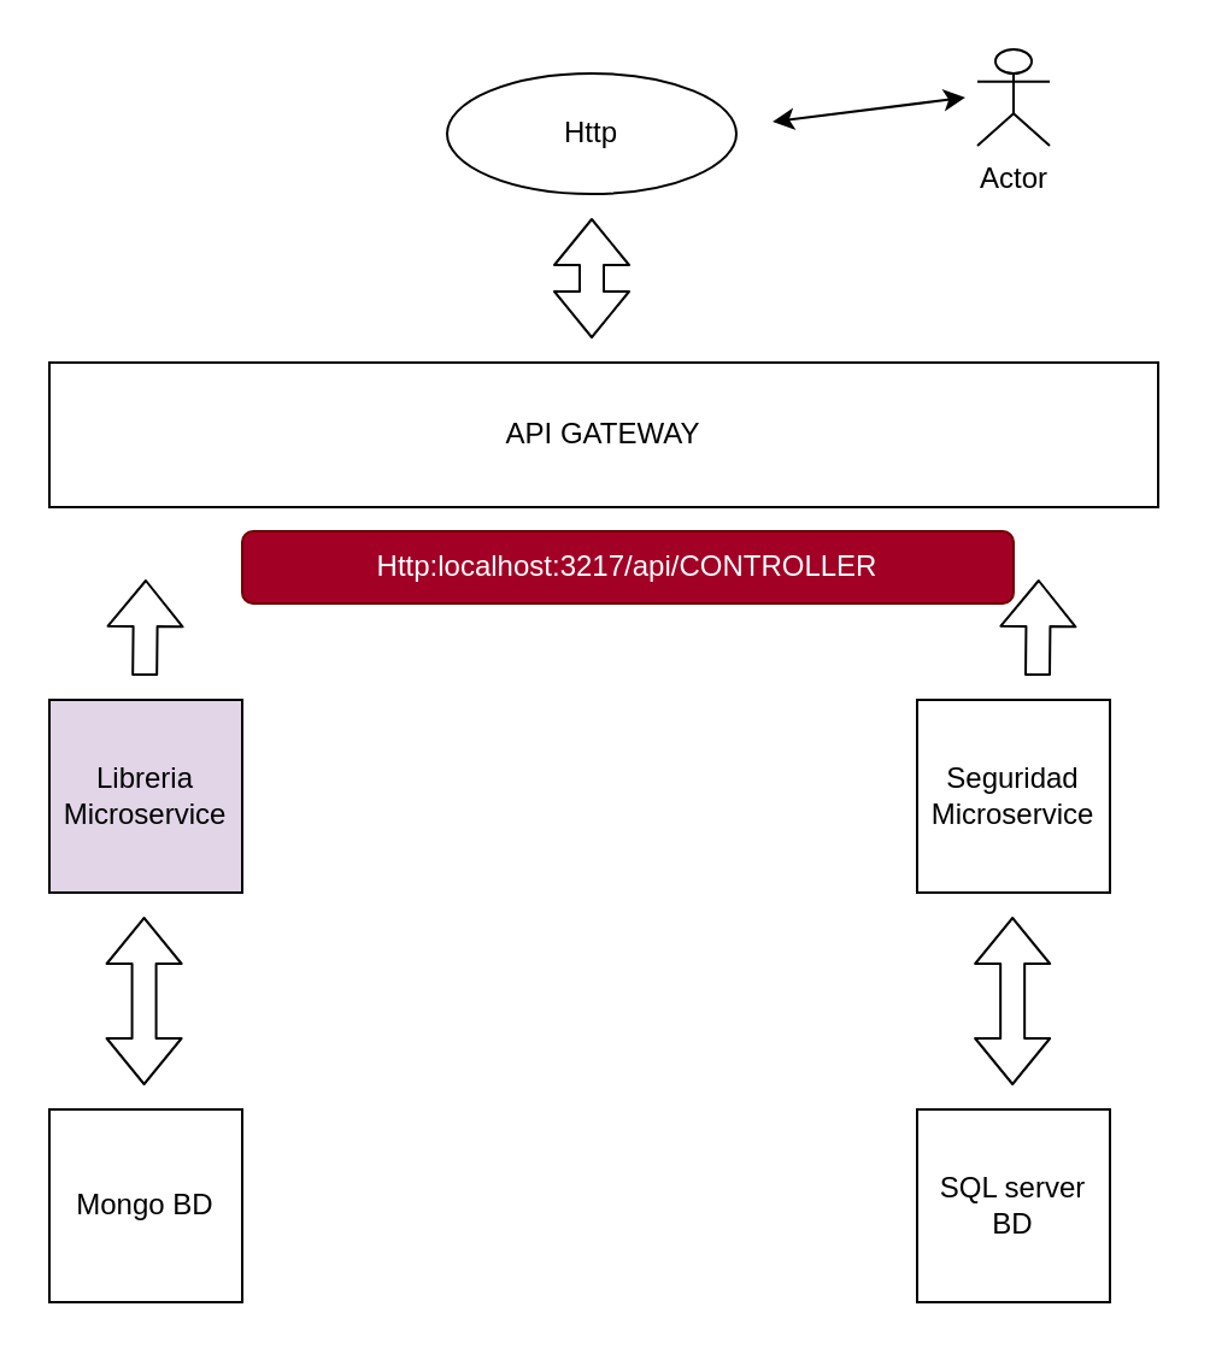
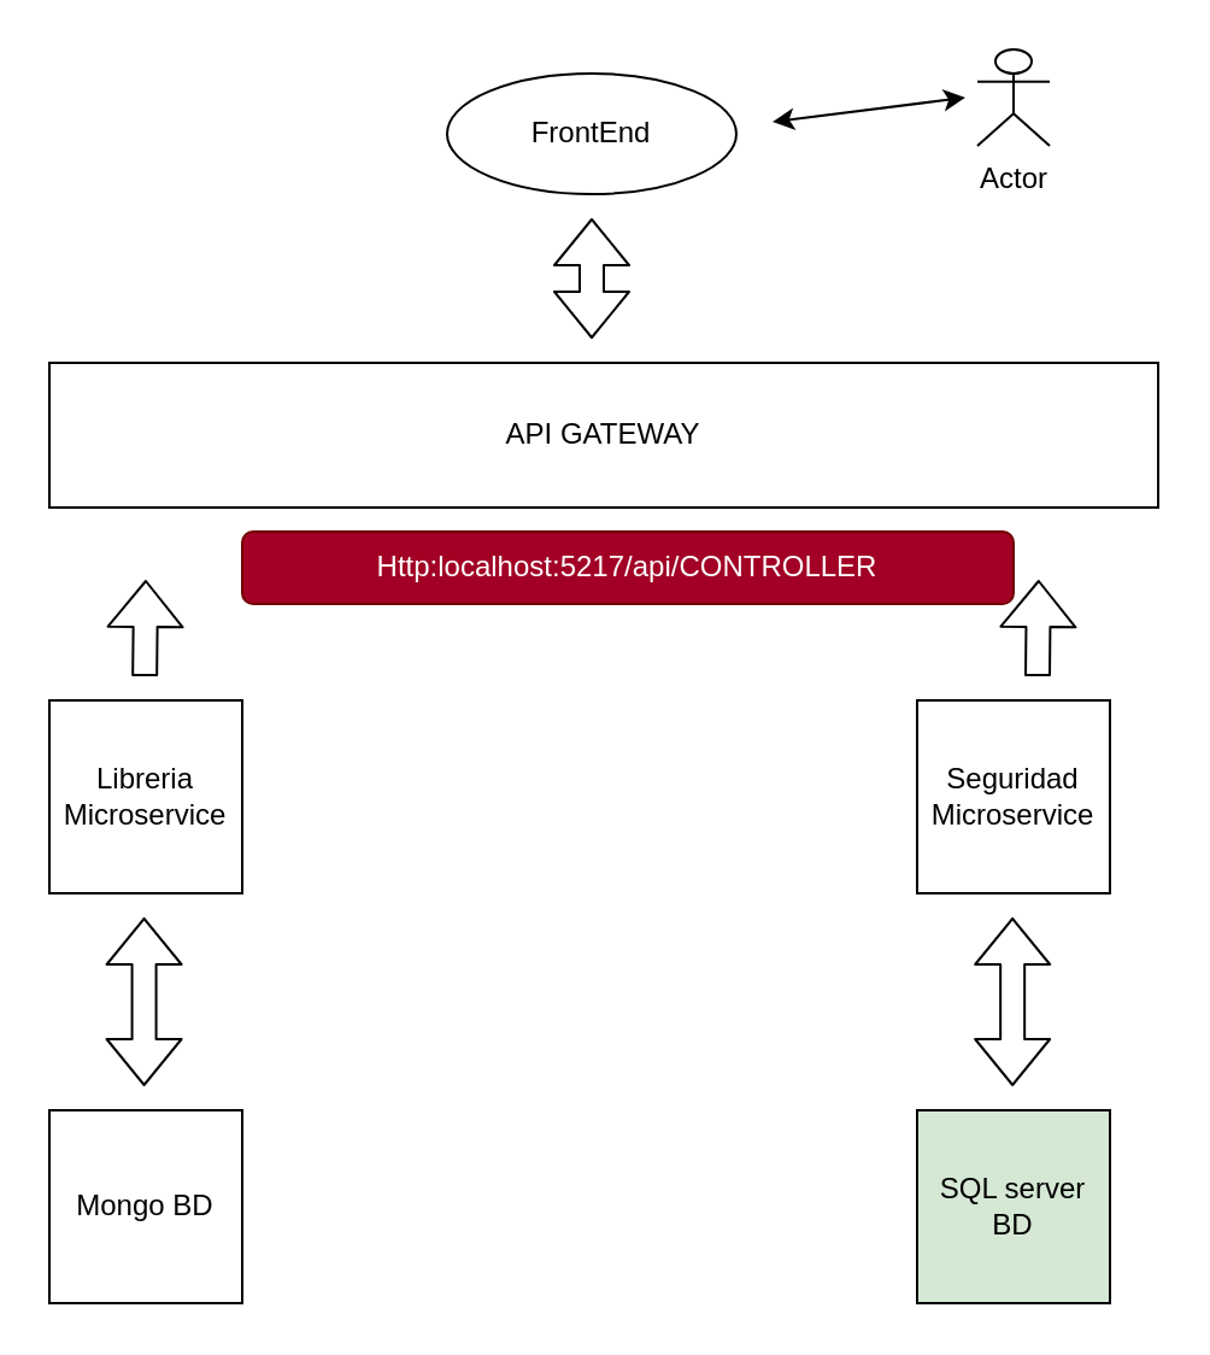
  <mxCell id="0" />
  <mxCell id="1" parent="0" />
  <mxCell id="2" value="API GATEWAY" style="rounded=0;whiteSpace=wrap;html=1;" vertex="1" parent="1"><mxGeometry x="20" y="150" width="460" height="60" as="geometry" /></mxCell>
- <mxCell id="3" value="Libreria&lt;br&gt;Microservice" style="whiteSpace=wrap;html=1;aspect=fixed;fillColor=#e1d5e7;" vertex="1" parent="1"><mxGeometry x="20" y="290" width="80" height="80" as="geometry" /></mxCell>
+ <mxCell id="3" value="Libreria&lt;br&gt;Microservice" style="whiteSpace=wrap;html=1;aspect=fixed;" vertex="1" parent="1"><mxGeometry x="20" y="290" width="80" height="80" as="geometry" /></mxCell>
  <mxCell id="4" value="Seguridad&lt;br&gt;Microservice" style="whiteSpace=wrap;html=1;aspect=fixed;" vertex="1" parent="1"><mxGeometry x="380" y="290" width="80" height="80" as="geometry" /></mxCell>
  <mxCell id="5" value="Mongo BD&lt;br&gt;" style="whiteSpace=wrap;html=1;aspect=fixed;" vertex="1" parent="1"><mxGeometry x="20" y="460" width="80" height="80" as="geometry" /></mxCell>
- <mxCell id="6" value="SQL server BD" style="whiteSpace=wrap;html=1;aspect=fixed;" vertex="1" parent="1"><mxGeometry x="380" y="460" width="80" height="80" as="geometry" /></mxCell>
+ <mxCell id="6" value="SQL server BD" style="whiteSpace=wrap;html=1;aspect=fixed;fillColor=#d5e8d4;" vertex="1" parent="1"><mxGeometry x="380" y="460" width="80" height="80" as="geometry" /></mxCell>
  <mxCell id="7" value="" style="shape=flexArrow;endArrow=classic;startArrow=classic;html=1;" edge="1" parent="1"><mxGeometry width="100" height="100" relative="1" as="geometry"><mxPoint x="59.29" y="450" as="sourcePoint" /><mxPoint x="59.29" y="380" as="targetPoint" /></mxGeometry></mxCell>
  <mxCell id="8" value="" style="shape=flexArrow;endArrow=classic;startArrow=classic;html=1;" edge="1" parent="1"><mxGeometry width="100" height="100" relative="1" as="geometry"><mxPoint x="419.58" y="450" as="sourcePoint" /><mxPoint x="419.58" y="380" as="targetPoint" /></mxGeometry></mxCell>
  <mxCell id="9" value="" style="shape=flexArrow;endArrow=classic;html=1;" edge="1" parent="1"><mxGeometry width="50" height="50" relative="1" as="geometry"><mxPoint x="59.58" y="280" as="sourcePoint" /><mxPoint x="60" y="240" as="targetPoint" /></mxGeometry></mxCell>
  <mxCell id="10" value="" style="shape=flexArrow;endArrow=classic;html=1;" edge="1" parent="1"><mxGeometry width="50" height="50" relative="1" as="geometry"><mxPoint x="430" y="280" as="sourcePoint" /><mxPoint x="430.42" y="240" as="targetPoint" /></mxGeometry></mxCell>
- <mxCell id="11" value="Http" style="ellipse;whiteSpace=wrap;html=1;" vertex="1" parent="1"><mxGeometry x="185" y="30" width="120" height="50" as="geometry" /></mxCell>
+ <mxCell id="11" value="FrontEnd" style="ellipse;whiteSpace=wrap;html=1;" vertex="1" parent="1"><mxGeometry x="185" y="30" width="120" height="50" as="geometry" /></mxCell>
  <mxCell id="12" value="Actor" style="shape=umlActor;verticalLabelPosition=bottom;verticalAlign=top;html=1;outlineConnect=0;" vertex="1" parent="1"><mxGeometry x="405" y="20" width="30" height="40" as="geometry" /></mxCell>
  <mxCell id="13" value="" style="endArrow=classic;startArrow=classic;html=1;" edge="1" parent="1"><mxGeometry width="50" height="50" relative="1" as="geometry"><mxPoint x="320" y="50" as="sourcePoint" /><mxPoint x="400" y="40" as="targetPoint" /></mxGeometry></mxCell>
  <mxCell id="14" value="" style="shape=flexArrow;endArrow=classic;startArrow=classic;html=1;" edge="1" parent="1"><mxGeometry width="100" height="100" relative="1" as="geometry"><mxPoint x="245" y="140" as="sourcePoint" /><mxPoint x="245" y="90" as="targetPoint" /></mxGeometry></mxCell>
- <mxCell id="15" value="Http:localhost:3217/api/CONTROLLER" style="text;html=1;strokeColor=#6F0000;fillColor=#a20025;align=center;verticalAlign=middle;whiteSpace=wrap;rounded=1;fontColor=#ffffff;gradientColor=none;shadow=0;glass=0;" vertex="1" parent="1"><mxGeometry x="100" y="220" width="320" height="30" as="geometry" /></mxCell>
+ <mxCell id="15" value="Http:localhost:5217/api/CONTROLLER" style="text;html=1;strokeColor=#6F0000;fillColor=#a20025;align=center;verticalAlign=middle;whiteSpace=wrap;rounded=1;fontColor=#ffffff;gradientColor=none;shadow=0;glass=0;" vertex="1" parent="1"><mxGeometry x="100" y="220" width="320" height="30" as="geometry" /></mxCell>
